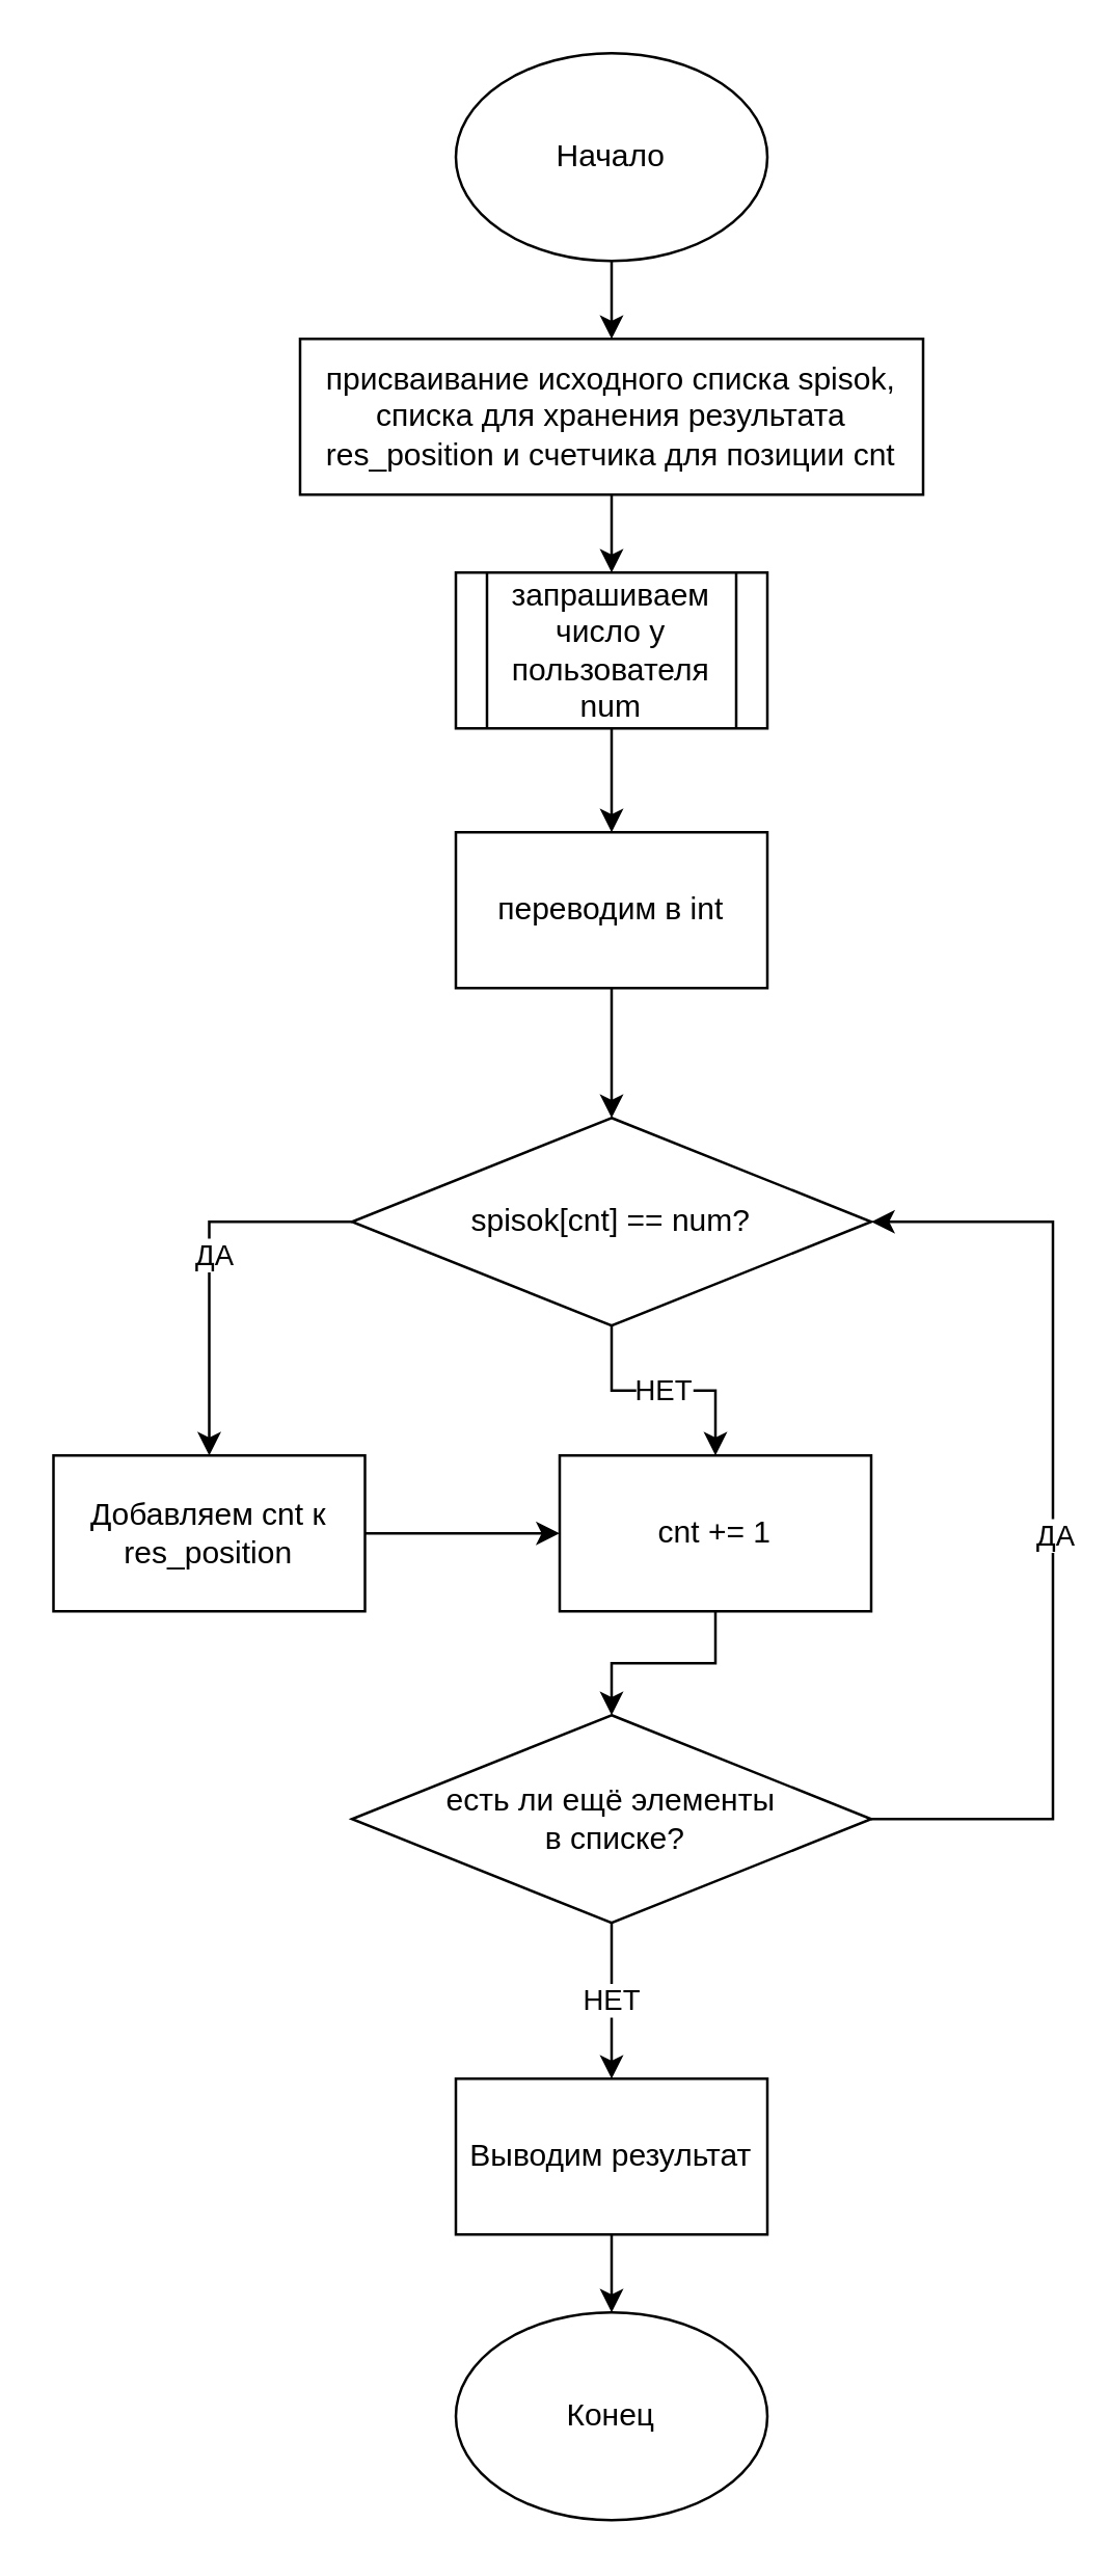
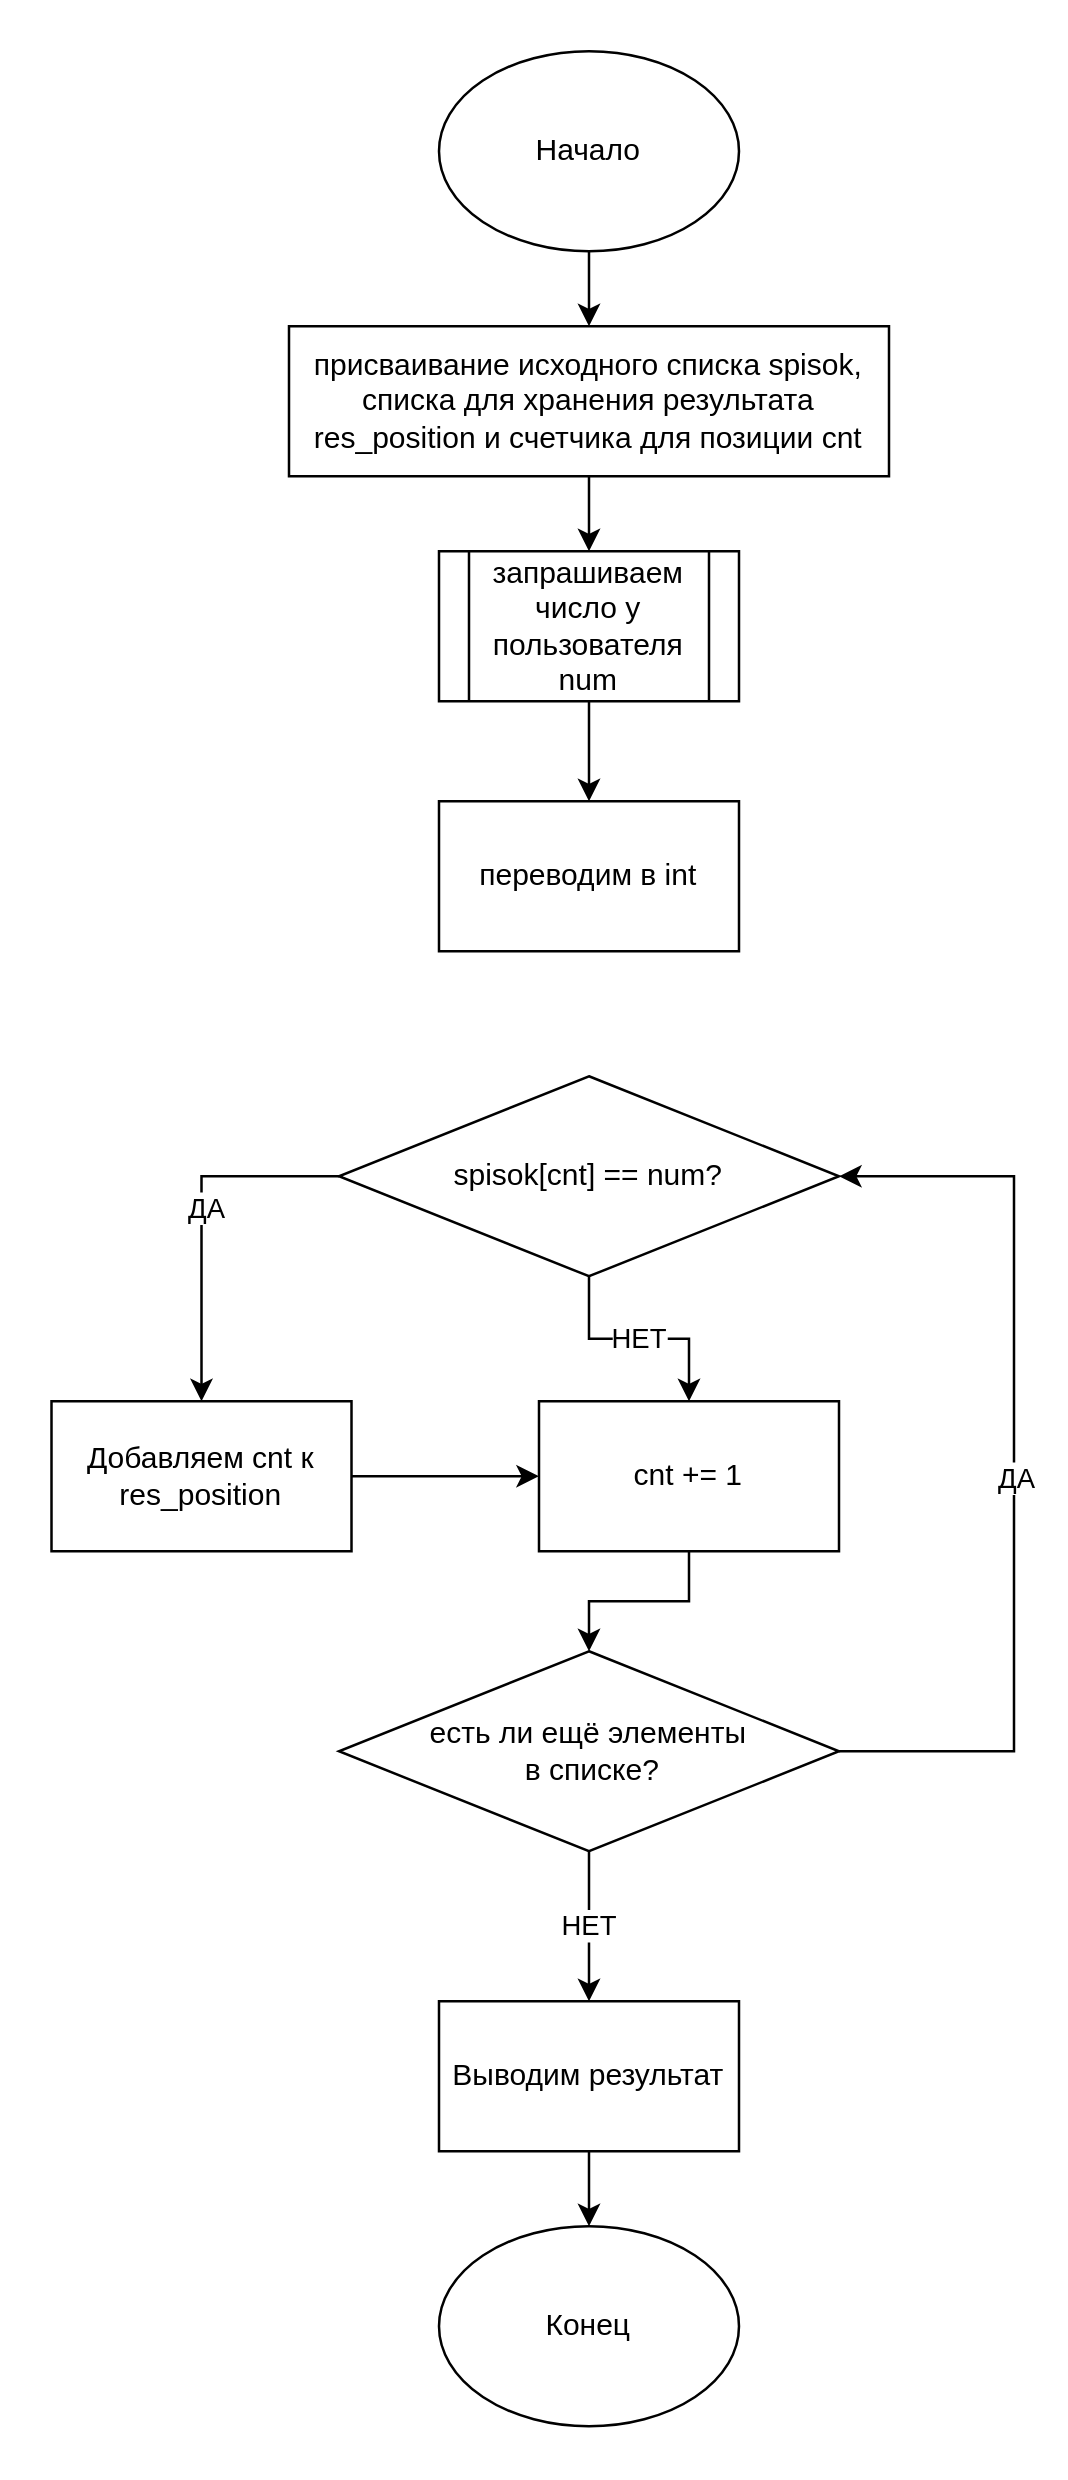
  <mxCell id="0" />
  <mxCell id="1" parent="0" />
  <mxCell id="2" style="edgeStyle=orthogonalEdgeStyle;rounded=0;orthogonalLoop=1;jettySize=auto;html=1;exitX=0.5;exitY=1;exitDx=0;exitDy=0;entryX=0.5;entryY=0;entryDx=0;entryDy=0;" edge="1" parent="1" source="3" target="5"><mxGeometry relative="1" as="geometry" /></mxCell>
  <mxCell id="3" value="Начало" style="ellipse;whiteSpace=wrap;html=1;" vertex="1" parent="1"><mxGeometry x="175" y="20" width="120" height="80" as="geometry" /></mxCell>
  <mxCell id="4" style="edgeStyle=orthogonalEdgeStyle;rounded=0;orthogonalLoop=1;jettySize=auto;html=1;exitX=0.5;exitY=1;exitDx=0;exitDy=0;entryX=0.5;entryY=0;entryDx=0;entryDy=0;" edge="1" parent="1" source="5" target="7"><mxGeometry relative="1" as="geometry" /></mxCell>
  <mxCell id="5" value="присваивание исходного списка spisok, списка для хранения результата res_position и счетчика для позиции cnt" style="rounded=0;whiteSpace=wrap;html=1;" vertex="1" parent="1"><mxGeometry x="115" y="130" width="240" height="60" as="geometry" /></mxCell>
  <mxCell id="6" style="edgeStyle=orthogonalEdgeStyle;rounded=0;orthogonalLoop=1;jettySize=auto;html=1;exitX=0.5;exitY=1;exitDx=0;exitDy=0;entryX=0.5;entryY=0;entryDx=0;entryDy=0;" edge="1" parent="1" source="7" target="9"><mxGeometry relative="1" as="geometry" /></mxCell>
  <mxCell id="7" value="запрашиваем число у пользователя num" style="shape=process;whiteSpace=wrap;html=1;backgroundOutline=1;" vertex="1" parent="1"><mxGeometry x="175" y="220" width="120" height="60" as="geometry" /></mxCell>
- <mxCell id="8" style="edgeStyle=orthogonalEdgeStyle;rounded=0;orthogonalLoop=1;jettySize=auto;html=1;exitX=0.5;exitY=1;exitDx=0;exitDy=0;entryX=0.5;entryY=0;entryDx=0;entryDy=0;" edge="1" parent="1" source="9" target="13"><mxGeometry relative="1" as="geometry" /></mxCell>
  <mxCell id="9" value="переводим в int" style="rounded=0;whiteSpace=wrap;html=1;" vertex="1" parent="1"><mxGeometry x="175" y="320" width="120" height="60" as="geometry" /></mxCell>
  <mxCell id="10" style="edgeStyle=orthogonalEdgeStyle;rounded=0;orthogonalLoop=1;jettySize=auto;html=1;exitX=0;exitY=0.5;exitDx=0;exitDy=0;entryX=0.5;entryY=0;entryDx=0;entryDy=0;" edge="1" parent="1" source="13" target="17"><mxGeometry relative="1" as="geometry" /></mxCell>
  <mxCell id="11" value="ДА" style="edgeLabel;html=1;align=center;verticalAlign=middle;resizable=0;points=[];" vertex="1" connectable="0" parent="10"><mxGeometry x="-0.082" y="1" relative="1" as="geometry"><mxPoint as="offset" /></mxGeometry></mxCell>
  <mxCell id="12" value="НЕТ" style="edgeStyle=orthogonalEdgeStyle;rounded=0;orthogonalLoop=1;jettySize=auto;html=1;exitX=0.5;exitY=1;exitDx=0;exitDy=0;entryX=0.5;entryY=0;entryDx=0;entryDy=0;" edge="1" parent="1" source="13" target="15"><mxGeometry relative="1" as="geometry" /></mxCell>
  <mxCell id="13" value="spisok[cnt] == num?" style="rhombus;whiteSpace=wrap;html=1;" vertex="1" parent="1"><mxGeometry x="135" y="430" width="200" height="80" as="geometry" /></mxCell>
  <mxCell id="14" style="edgeStyle=orthogonalEdgeStyle;rounded=0;orthogonalLoop=1;jettySize=auto;html=1;exitX=0.5;exitY=1;exitDx=0;exitDy=0;entryX=0.5;entryY=0;entryDx=0;entryDy=0;" edge="1" parent="1" source="15" target="21"><mxGeometry relative="1" as="geometry" /></mxCell>
  <mxCell id="15" value="cnt += 1" style="rounded=0;whiteSpace=wrap;html=1;" vertex="1" parent="1"><mxGeometry x="215" y="560" width="120" height="60" as="geometry" /></mxCell>
  <mxCell id="16" style="edgeStyle=orthogonalEdgeStyle;rounded=0;orthogonalLoop=1;jettySize=auto;html=1;exitX=1;exitY=0.5;exitDx=0;exitDy=0;entryX=0;entryY=0.5;entryDx=0;entryDy=0;" edge="1" parent="1" source="17" target="15"><mxGeometry relative="1" as="geometry" /></mxCell>
  <mxCell id="17" value="Добавляем cnt к res_position" style="rounded=0;whiteSpace=wrap;html=1;" vertex="1" parent="1"><mxGeometry x="20" y="560" width="120" height="60" as="geometry" /></mxCell>
  <mxCell id="18" style="edgeStyle=orthogonalEdgeStyle;rounded=0;orthogonalLoop=1;jettySize=auto;html=1;exitX=1;exitY=0.5;exitDx=0;exitDy=0;entryX=1;entryY=0.5;entryDx=0;entryDy=0;" edge="1" parent="1" source="21" target="13"><mxGeometry relative="1" as="geometry"><Array as="points"><mxPoint x="405" y="700" /><mxPoint x="405" y="470" /></Array></mxGeometry></mxCell>
  <mxCell id="19" value="ДА" style="edgeLabel;html=1;align=center;verticalAlign=middle;resizable=0;points=[];" vertex="1" connectable="0" parent="18"><mxGeometry x="-0.086" relative="1" as="geometry"><mxPoint y="-11" as="offset" /></mxGeometry></mxCell>
  <mxCell id="20" value="НЕТ" style="edgeStyle=orthogonalEdgeStyle;rounded=0;orthogonalLoop=1;jettySize=auto;html=1;exitX=0.5;exitY=1;exitDx=0;exitDy=0;entryX=0.5;entryY=0;entryDx=0;entryDy=0;" edge="1" parent="1" source="21" target="23"><mxGeometry relative="1" as="geometry" /></mxCell>
  <mxCell id="21" value="есть ли ещё элементы&lt;br&gt;&amp;nbsp;в списке?" style="rhombus;whiteSpace=wrap;html=1;" vertex="1" parent="1"><mxGeometry x="135" y="660" width="200" height="80" as="geometry" /></mxCell>
  <mxCell id="22" style="edgeStyle=orthogonalEdgeStyle;rounded=0;orthogonalLoop=1;jettySize=auto;html=1;exitX=0.5;exitY=1;exitDx=0;exitDy=0;entryX=0.5;entryY=0;entryDx=0;entryDy=0;" edge="1" parent="1" source="23" target="24"><mxGeometry relative="1" as="geometry" /></mxCell>
  <mxCell id="23" value="Выводим результат" style="rounded=0;whiteSpace=wrap;html=1;" vertex="1" parent="1"><mxGeometry x="175" y="800" width="120" height="60" as="geometry" /></mxCell>
  <mxCell id="24" value="Конец" style="ellipse;whiteSpace=wrap;html=1;" vertex="1" parent="1"><mxGeometry x="175" y="890" width="120" height="80" as="geometry" /></mxCell>
